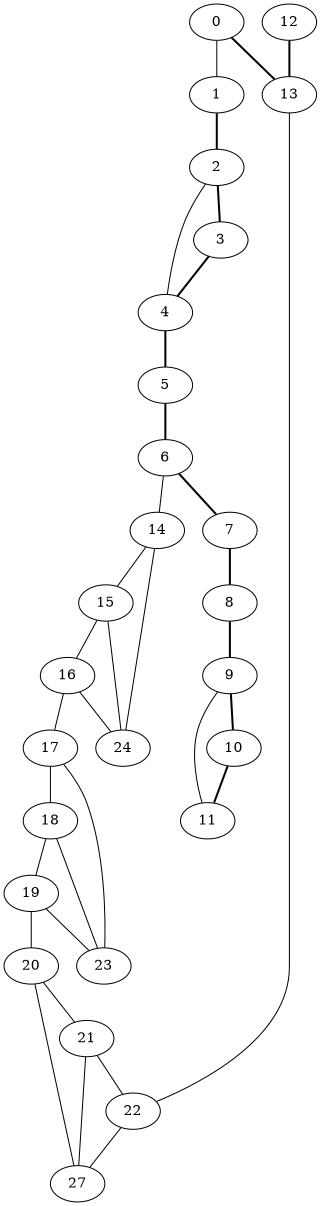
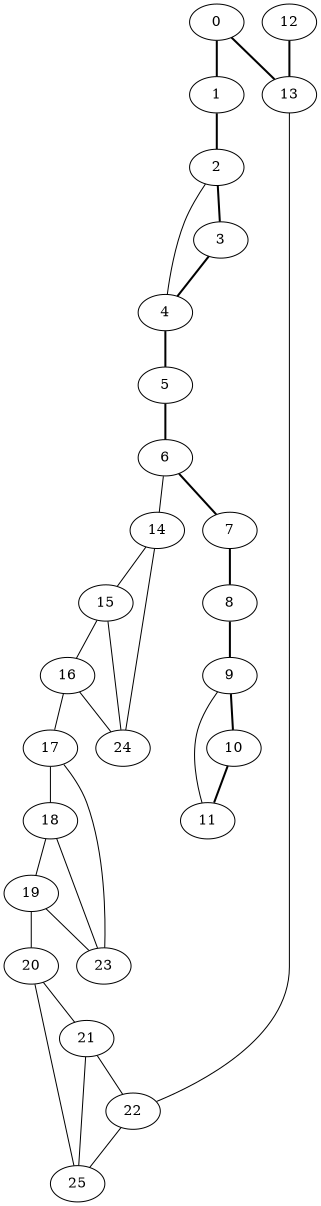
  graph {
    0
    1
    13
    2
    22
    3
    4
-   25 [label=27]
+   25
    5
    6
    7
    14
    8
    15
    24
    9
    16
    10
    11
    12
    17
    18
    23
    19
    20
    21
-   0 -- 1 [style=solid]
+   0 -- 1 [style=bold]
    0 -- 13 [style=bold]
    1 -- 2 [style=bold]
    13 -- 22
    2 -- 3 [style=bold]
    2 -- 4
    22 -- 25
    3 -- 4 [style=bold]
    4 -- 5 [style=bold]
    5 -- 6 [style=bold]
    6 -- 7 [style=bold]
    6 -- 14
    7 -- 8 [style=bold]
    14 -- 15
    14 -- 24
    8 -- 9 [style=bold]
    15 -- 24
    15 -- 16
    9 -- 10 [style=bold]
    9 -- 11
    16 -- 24
    16 -- 17
    10 -- 11 [style=bold]
    12 -- 13 [style=bold]
    17 -- 18
    17 -- 23
    18 -- 23
    18 -- 19
    19 -- 23
    19 -- 20
    20 -- 25
    20 -- 21
    21 -- 22
    21 -- 25
  }
